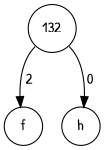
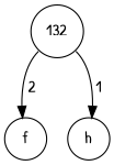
  digraph {
    fontname="Patrick Hand"
    node [fontname="Patrick Hand" shape=circle]
    edge [fontname="Patrick Hand"]
    n1 [label=132 width=0.5]
    n2 [label=f width=0.5]
    n3 [label=h width=0.5]
    n1 -> n2 [label=" 2" tailport=sw]
-   n1 -> n3 [label=" 0" tailport=se]
+   n1 -> n3 [label=" 1" tailport=se]
  }
